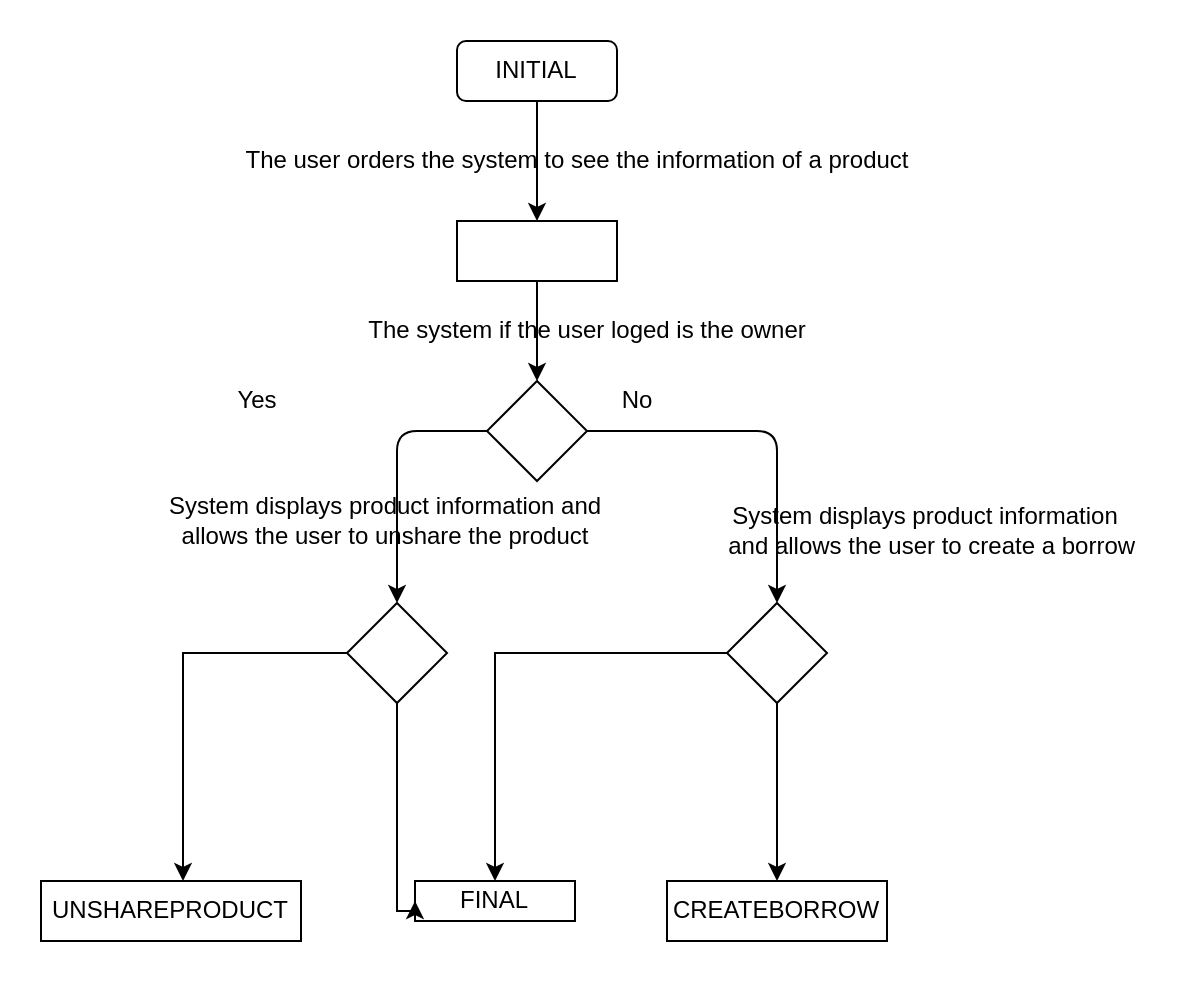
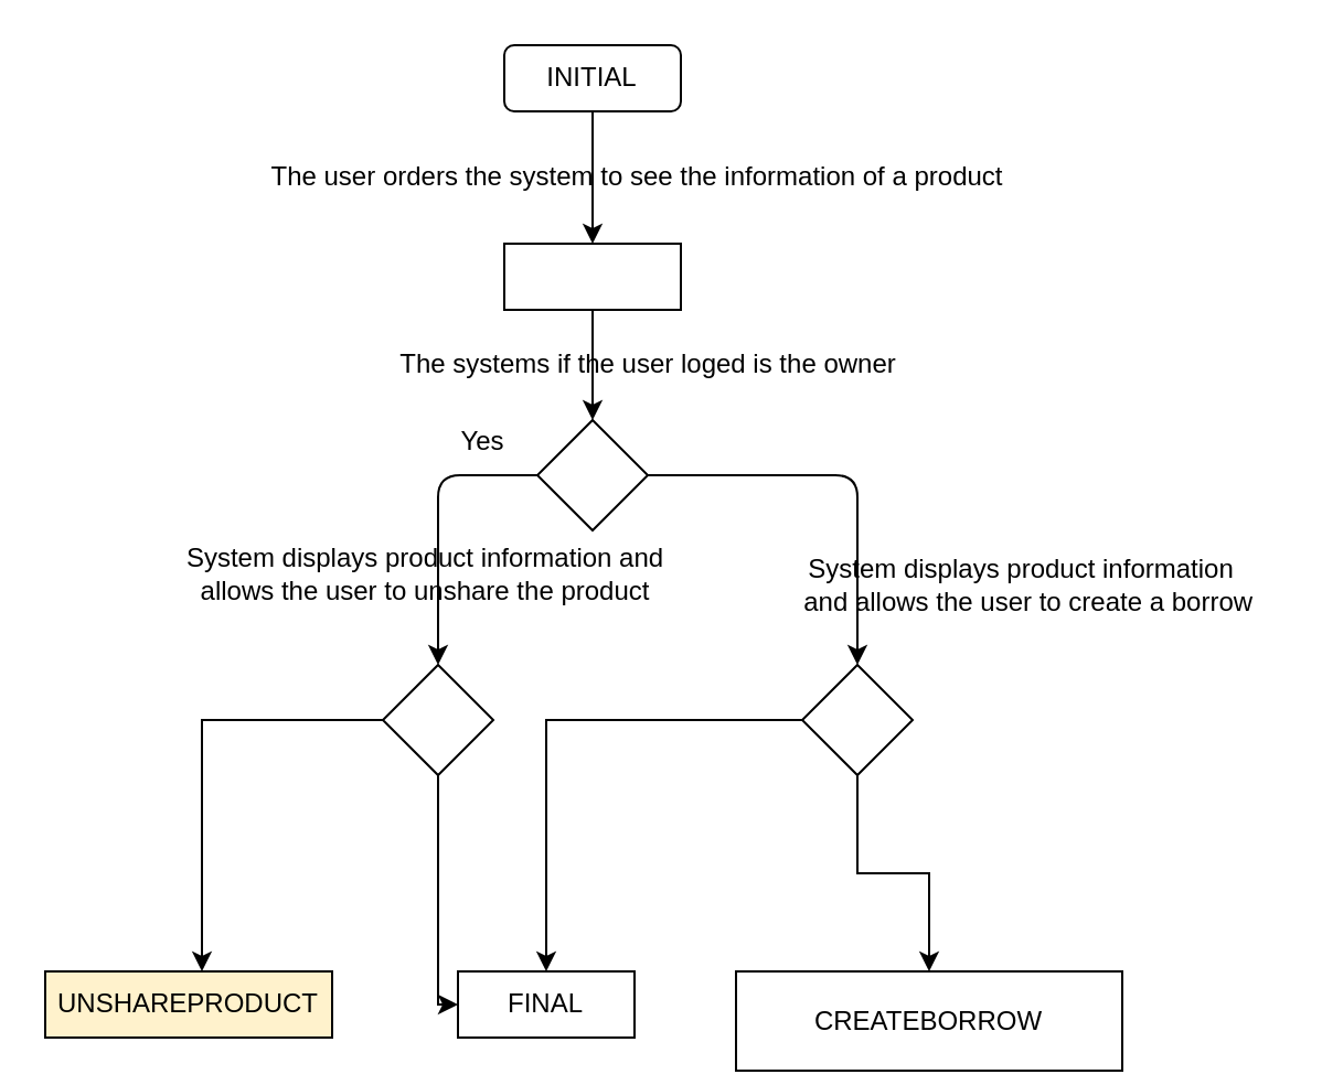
  <mxCell id="0" />
  <mxCell id="1" parent="0" />
  <mxCell id="2" value="" style="edgeStyle=orthogonalEdgeStyle;rounded=0;orthogonalLoop=1;jettySize=auto;html=1;" parent="1" source="3" target="5" edge="1"><mxGeometry relative="1" as="geometry" /></mxCell>
  <mxCell id="3" value="INITIAL" style="whiteSpace=wrap;html=1;rounded=1;" parent="1" vertex="1"><mxGeometry x="228" y="20" width="80" height="30" as="geometry" /></mxCell>
  <mxCell id="4" value="" style="edgeStyle=orthogonalEdgeStyle;rounded=0;orthogonalLoop=1;jettySize=auto;html=1;" parent="1" source="5" target="8" edge="1"><mxGeometry relative="1" as="geometry" /></mxCell>
  <mxCell id="5" value="" style="rounded=0;whiteSpace=wrap;html=1;" parent="1" vertex="1"><mxGeometry x="228" y="110" width="80" height="30" as="geometry" /></mxCell>
  <mxCell id="6" value="The user orders the system to see the information of a product" style="text;html=1;align=center;verticalAlign=middle;resizable=0;points=[];autosize=1;" parent="1" vertex="1"><mxGeometry x="113" y="70" width="350" height="20" as="geometry" /></mxCell>
- <mxCell id="7" value="The system if the user loged is the owner" style="text;html=1;align=center;verticalAlign=middle;resizable=0;points=[];autosize=1;" parent="1" vertex="1"><mxGeometry x="173" y="155" width="240" height="20" as="geometry" /></mxCell>
+ <mxCell id="7" value="The systems if the user loged is the owner" style="text;html=1;align=center;verticalAlign=middle;resizable=0;points=[];autosize=1;" parent="1" vertex="1"><mxGeometry x="173" y="155" width="240" height="20" as="geometry" /></mxCell>
  <mxCell id="8" value="" style="rhombus;whiteSpace=wrap;html=1;" parent="1" vertex="1"><mxGeometry x="243" y="190" width="50" height="50" as="geometry" /></mxCell>
  <mxCell id="9" value="" style="edgeStyle=orthogonalEdgeStyle;rounded=0;orthogonalLoop=1;jettySize=auto;html=1;exitX=0.5;exitY=1;exitDx=0;exitDy=0;" parent="1" source="23" target="16" edge="1"><mxGeometry relative="1" as="geometry"><mxPoint x="358" y="330" as="sourcePoint" /></mxGeometry></mxCell>
  <mxCell id="10" value="" style="endArrow=classic;html=1;exitX=0;exitY=0.5;exitDx=0;exitDy=0;entryX=0.5;entryY=0;entryDx=0;entryDy=0;" parent="1" source="8" target="21" edge="1"><mxGeometry width="50" height="50" relative="1" as="geometry"><mxPoint x="288" y="480" as="sourcePoint" /><mxPoint x="198" y="300" as="targetPoint" /><Array as="points"><mxPoint x="198" y="215" /></Array></mxGeometry></mxCell>
  <mxCell id="11" value="" style="endArrow=classic;html=1;exitX=1;exitY=0.5;exitDx=0;exitDy=0;entryX=0.5;entryY=0;entryDx=0;entryDy=0;" parent="1" source="8" target="23" edge="1"><mxGeometry width="50" height="50" relative="1" as="geometry"><mxPoint x="253" y="225" as="sourcePoint" /><mxPoint x="358" y="300" as="targetPoint" /><Array as="points"><mxPoint x="388" y="215" /></Array></mxGeometry></mxCell>
  <mxCell id="12" value="System displays product information and &lt;br&gt;allows the user to unshare the product" style="text;html=1;align=center;verticalAlign=middle;resizable=0;points=[];autosize=1;" parent="1" vertex="1"><mxGeometry x="77" y="245" width="230" height="30" as="geometry" /></mxCell>
- <mxCell id="13" value="Yes" style="text;html=1;align=center;verticalAlign=middle;resizable=0;points=[];autosize=1;" parent="1" vertex="1"><mxGeometry x="108" y="190" width="40" height="20" as="geometry" /></mxCell>
- <mxCell id="14" value="No" style="text;html=1;align=center;verticalAlign=middle;resizable=0;points=[];autosize=1;" parent="1" vertex="1"><mxGeometry x="303" y="190" width="30" height="20" as="geometry" /></mxCell>
+ <mxCell id="13" value="Yes" style="text;html=1;align=center;verticalAlign=middle;resizable=0;points=[];autosize=1;" parent="1" vertex="1"><mxGeometry x="198" y="190" width="40" height="20" as="geometry" /></mxCell>
  <mxCell id="15" value="&lt;div&gt;System displays product information&lt;/div&gt;&lt;div&gt;&amp;nbsp; and allows the user to create a borrow&lt;/div&gt;" style="text;html=1;align=center;verticalAlign=middle;resizable=0;points=[];autosize=1;" parent="1" vertex="1"><mxGeometry x="347" y="250" width="230" height="30" as="geometry" /></mxCell>
- <mxCell id="16" value="CREATEBORROW" style="rounded=0;whiteSpace=wrap;html=1;" parent="1" vertex="1"><mxGeometry x="333" y="440" width="110" height="30" as="geometry" /></mxCell>
- <mxCell id="17" value="FINAL" style="rounded=0;whiteSpace=wrap;html=1;" parent="1" vertex="1"><mxGeometry x="207" y="440" width="80" height="20" as="geometry" /></mxCell>
- <mxCell id="18" value="UNSHAREPRODUCT" style="rounded=0;whiteSpace=wrap;html=1;" parent="1" vertex="1"><mxGeometry x="20" y="440" width="130" height="30" as="geometry" /></mxCell>
+ <mxCell id="16" value="CREATEBORROW" style="rounded=0;whiteSpace=wrap;html=1;" parent="1" vertex="1"><mxGeometry x="333" y="440" width="175" height="45" as="geometry" /></mxCell>
+ <mxCell id="17" value="FINAL" style="rounded=0;whiteSpace=wrap;html=1;" parent="1" vertex="1"><mxGeometry x="207" y="440" width="80" height="30" as="geometry" /></mxCell>
+ <mxCell id="18" value="UNSHAREPRODUCT" style="rounded=0;whiteSpace=wrap;html=1;fillColor=#fff2cc;" parent="1" vertex="1"><mxGeometry x="20" y="440" width="130" height="30" as="geometry" /></mxCell>
  <mxCell id="19" style="edgeStyle=orthogonalEdgeStyle;rounded=0;orthogonalLoop=1;jettySize=auto;html=1;" parent="1" source="21" edge="1"><mxGeometry relative="1" as="geometry"><Array as="points"><mxPoint x="91" y="326" /></Array><mxPoint x="91" y="440" as="targetPoint" /></mxGeometry></mxCell>
  <mxCell id="20" style="edgeStyle=orthogonalEdgeStyle;rounded=0;orthogonalLoop=1;jettySize=auto;html=1;entryX=0;entryY=0.5;entryDx=0;entryDy=0;" parent="1" source="21" target="17" edge="1"><mxGeometry relative="1" as="geometry"><Array as="points"><mxPoint x="198" y="455" /></Array></mxGeometry></mxCell>
  <mxCell id="21" value="" style="rhombus;whiteSpace=wrap;html=1;" parent="1" vertex="1"><mxGeometry x="173" y="301" width="50" height="50" as="geometry" /></mxCell>
  <mxCell id="22" style="edgeStyle=orthogonalEdgeStyle;rounded=0;orthogonalLoop=1;jettySize=auto;html=1;entryX=0.5;entryY=0;entryDx=0;entryDy=0;" parent="1" source="23" target="17" edge="1"><mxGeometry relative="1" as="geometry" /></mxCell>
  <mxCell id="23" value="" style="rhombus;whiteSpace=wrap;html=1;" parent="1" vertex="1"><mxGeometry x="363" y="301" width="50" height="50" as="geometry" /></mxCell>
